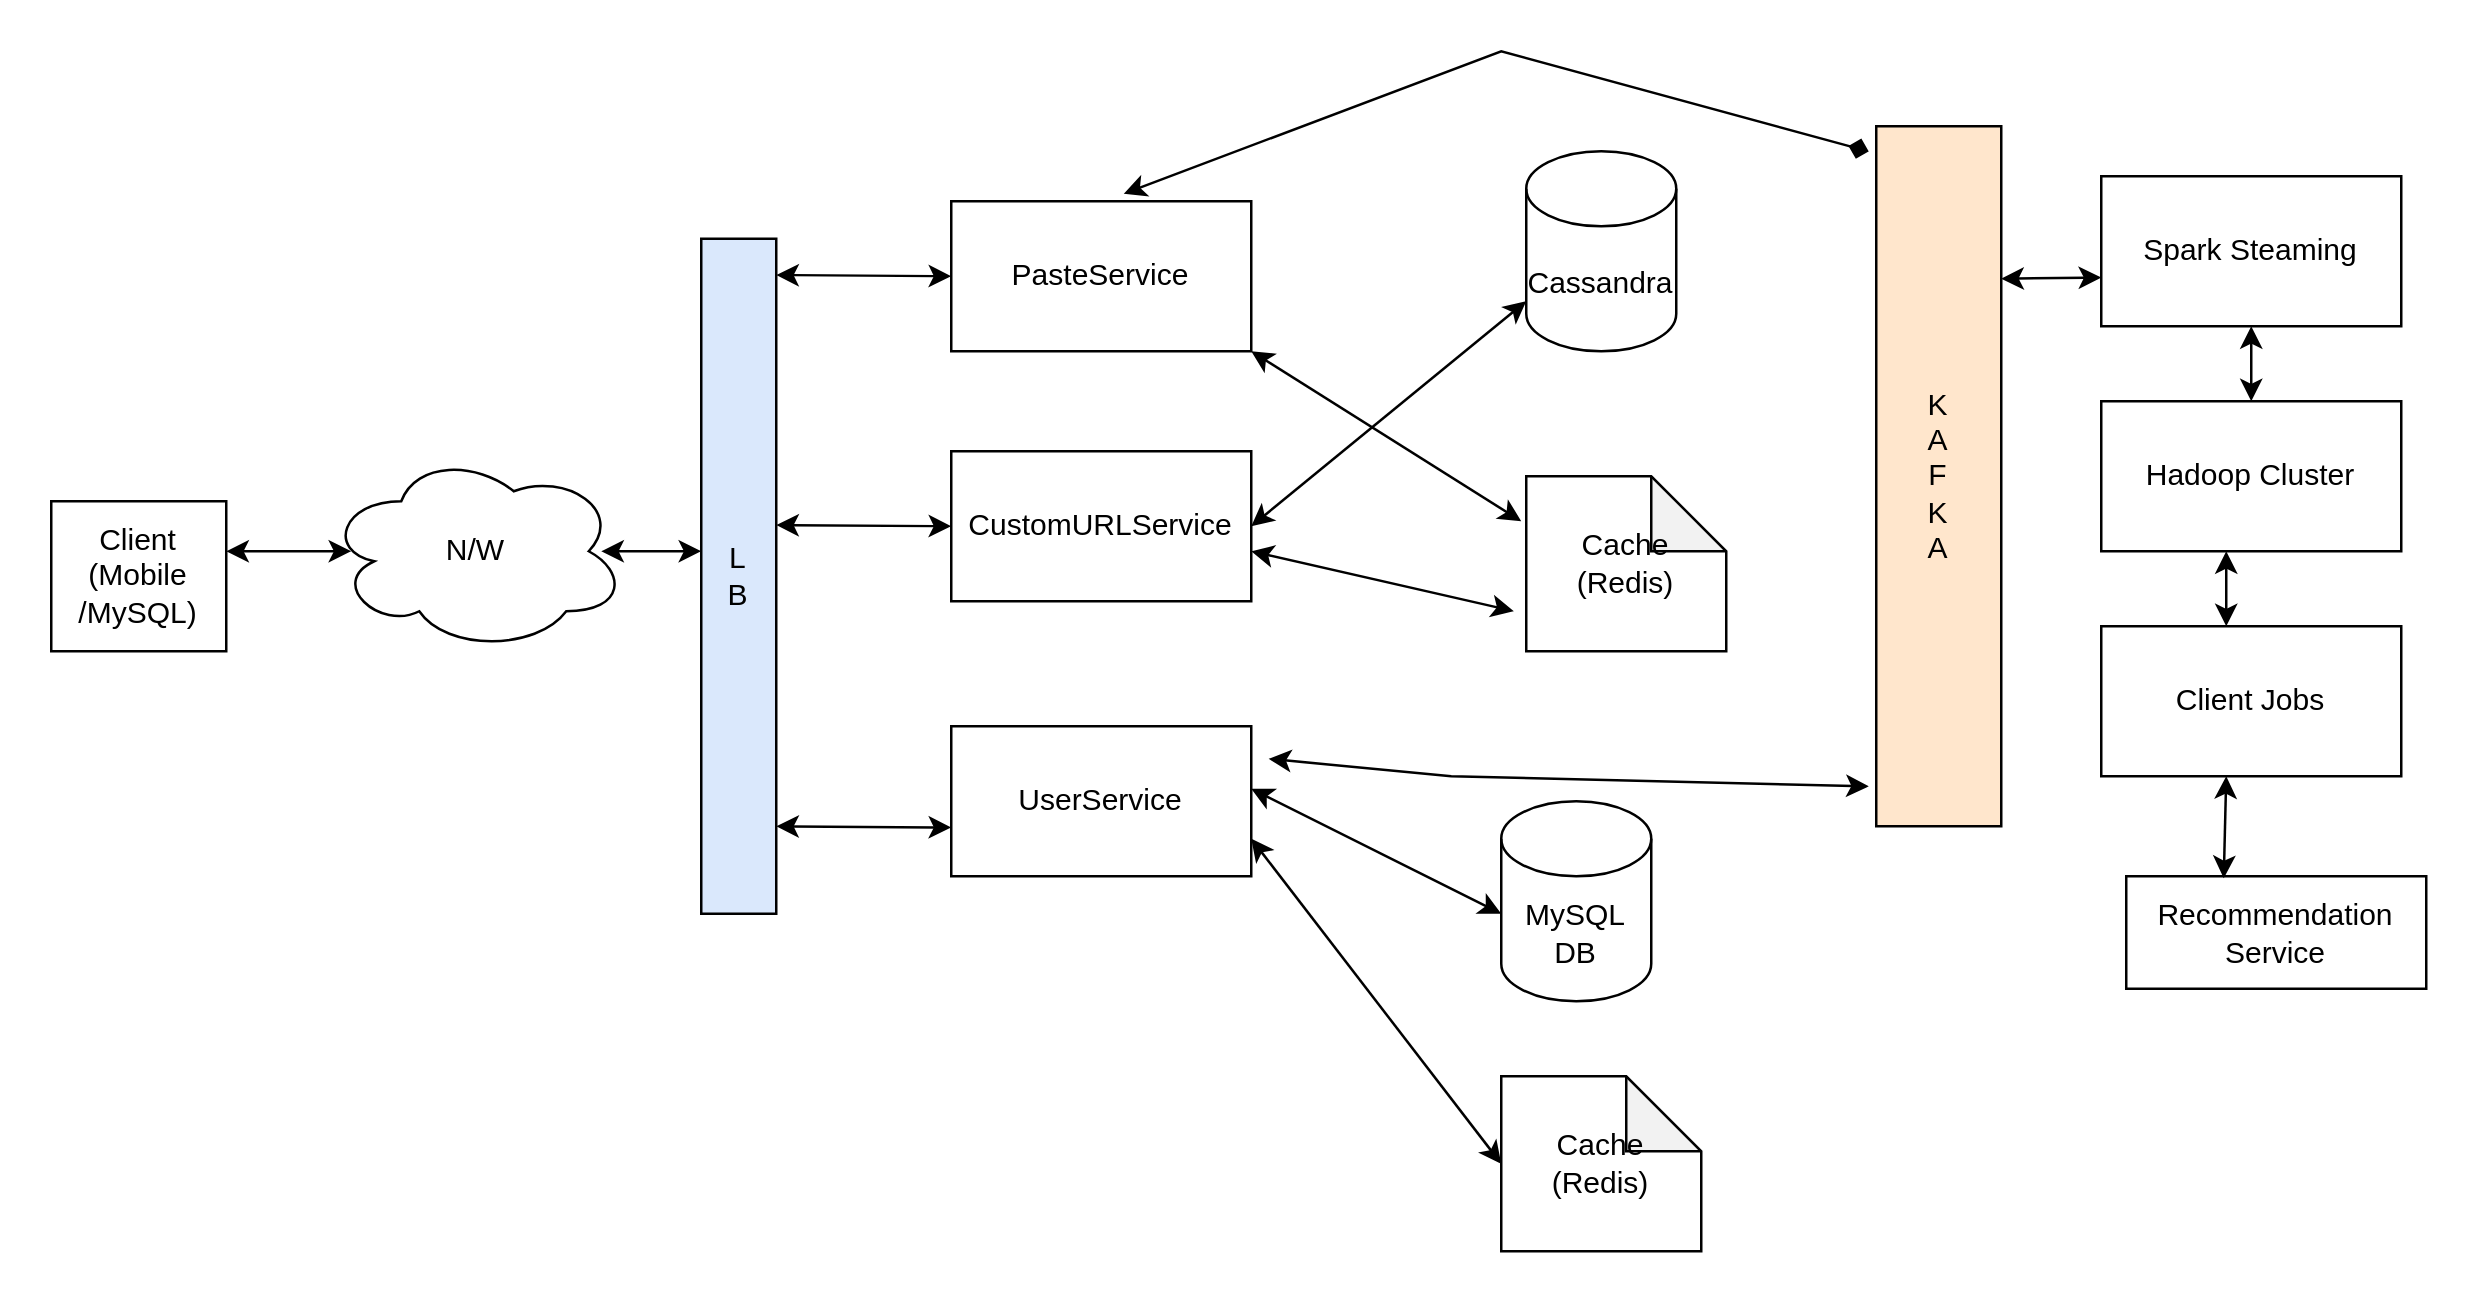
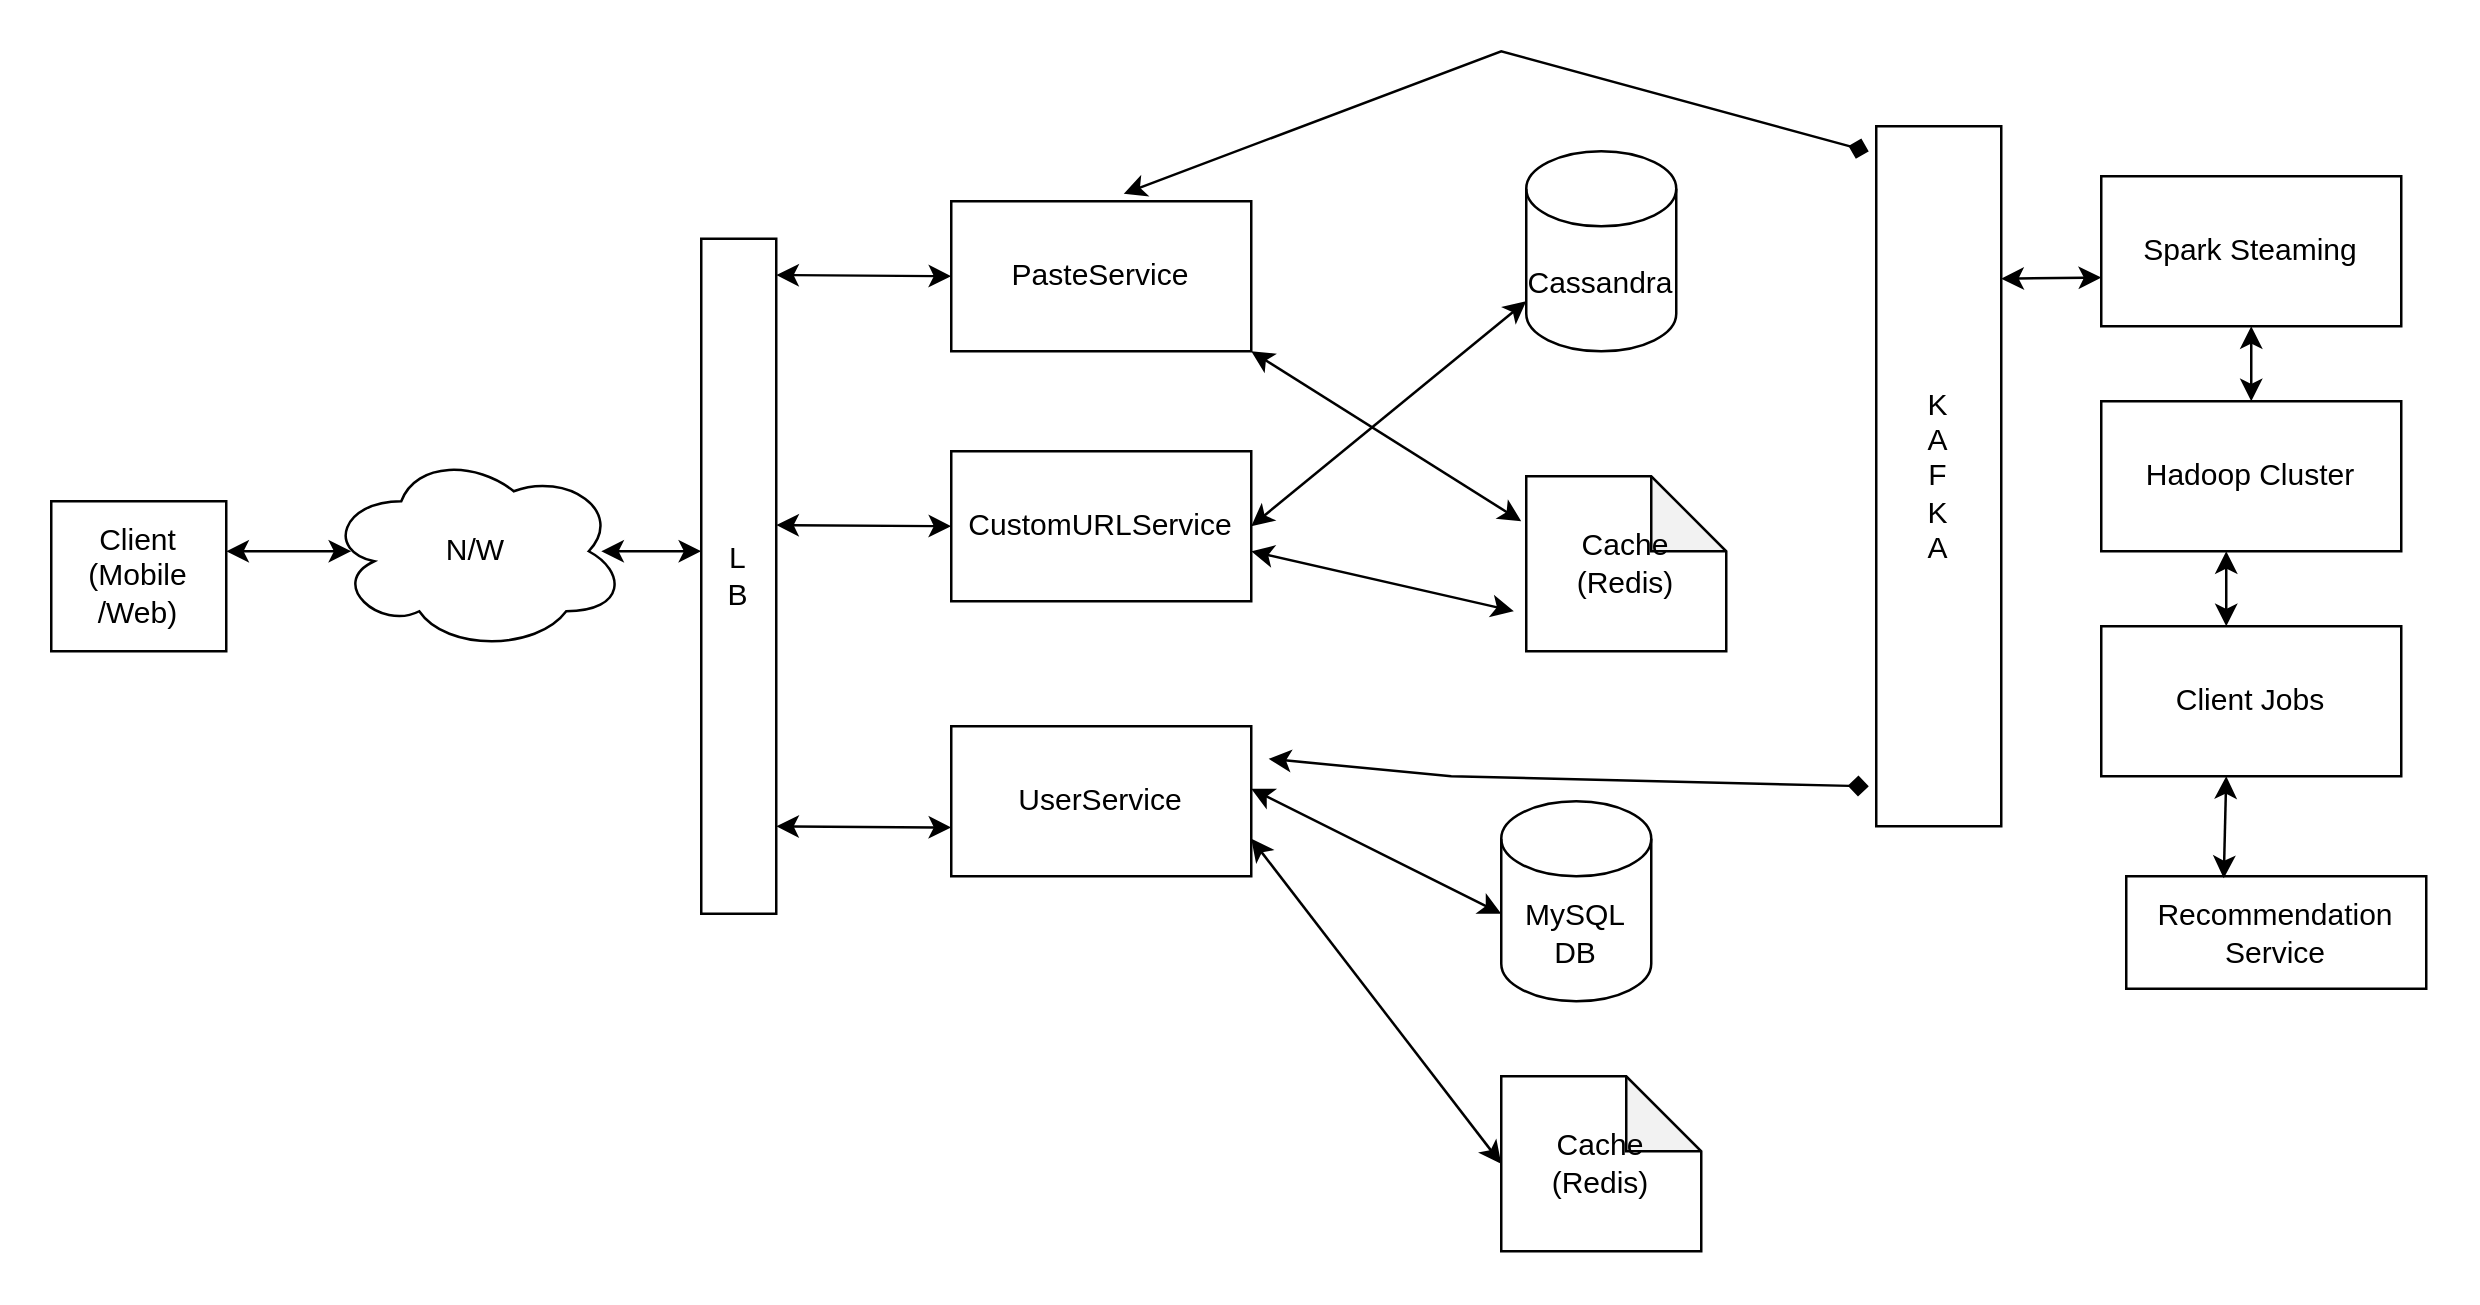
  <mxCell id="0" />
  <mxCell id="1" parent="0" />
- <mxCell id="2" value="Client (Mobile /MySQL)" style="rounded=0;whiteSpace=wrap;html=1;" vertex="1" parent="1"><mxGeometry x="20" y="200" width="70" height="60" as="geometry" /></mxCell>
+ <mxCell id="2" value="Client (Mobile /Web)" style="rounded=0;whiteSpace=wrap;html=1;" vertex="1" parent="1"><mxGeometry x="20" y="200" width="70" height="60" as="geometry" /></mxCell>
  <mxCell id="3" value="N/W" style="ellipse;shape=cloud;whiteSpace=wrap;html=1;" vertex="1" parent="1"><mxGeometry x="130" y="180" width="120" height="80" as="geometry" /></mxCell>
- <mxCell id="4" value="L&lt;br&gt;B" style="rounded=0;whiteSpace=wrap;html=1;fillColor=#dae8fc;" vertex="1" parent="1"><mxGeometry x="280" y="95" width="30" height="270" as="geometry" /></mxCell>
+ <mxCell id="4" value="L&lt;br&gt;B" style="rounded=0;whiteSpace=wrap;html=1;" vertex="1" parent="1"><mxGeometry x="280" y="95" width="30" height="270" as="geometry" /></mxCell>
  <mxCell id="5" value="PasteService" style="rounded=0;whiteSpace=wrap;html=1;" vertex="1" parent="1"><mxGeometry x="380" y="80" width="120" height="60" as="geometry" /></mxCell>
  <mxCell id="6" value="CustomURLService" style="rounded=0;whiteSpace=wrap;html=1;" vertex="1" parent="1"><mxGeometry x="380" y="180" width="120" height="60" as="geometry" /></mxCell>
  <mxCell id="7" value="UserService" style="rounded=0;whiteSpace=wrap;html=1;" vertex="1" parent="1"><mxGeometry x="380" y="290" width="120" height="60" as="geometry" /></mxCell>
  <mxCell id="8" value="Cassandra" style="shape=cylinder3;whiteSpace=wrap;html=1;boundedLbl=1;backgroundOutline=1;size=15;" vertex="1" parent="1"><mxGeometry x="610" y="60" width="60" height="80" as="geometry" /></mxCell>
  <mxCell id="9" value="Cache &lt;br&gt;(Redis)" style="shape=note;whiteSpace=wrap;html=1;backgroundOutline=1;darkOpacity=0.05;" vertex="1" parent="1"><mxGeometry x="610" y="190" width="80" height="70" as="geometry" /></mxCell>
  <mxCell id="10" value="" style="endArrow=classic;startArrow=classic;html=1;rounded=0;" edge="1" parent="1"><mxGeometry width="50" height="50" relative="1" as="geometry"><mxPoint x="90" y="220" as="sourcePoint" /><mxPoint x="140" y="220" as="targetPoint" /></mxGeometry></mxCell>
  <mxCell id="11" value="MySQL DB" style="shape=cylinder3;whiteSpace=wrap;html=1;boundedLbl=1;backgroundOutline=1;size=15;" vertex="1" parent="1"><mxGeometry x="600" y="320" width="60" height="80" as="geometry" /></mxCell>
  <mxCell id="12" value="Cache &lt;br&gt;(Redis)" style="shape=note;whiteSpace=wrap;html=1;backgroundOutline=1;darkOpacity=0.05;" vertex="1" parent="1"><mxGeometry x="600" y="430" width="80" height="70" as="geometry" /></mxCell>
  <mxCell id="13" value="" style="endArrow=classic;startArrow=classic;html=1;rounded=0;" edge="1" parent="1"><mxGeometry width="50" height="50" relative="1" as="geometry"><mxPoint x="240" y="220" as="sourcePoint" /><mxPoint x="280" y="220" as="targetPoint" /><Array as="points" /></mxGeometry></mxCell>
  <mxCell id="14" value="" style="endArrow=classic;startArrow=classic;html=1;rounded=0;entryX=0;entryY=0.5;entryDx=0;entryDy=0;" edge="1" parent="1" target="5"><mxGeometry width="50" height="50" relative="1" as="geometry"><mxPoint x="310" y="109.5" as="sourcePoint" /><mxPoint x="350" y="109.5" as="targetPoint" /><Array as="points" /></mxGeometry></mxCell>
  <mxCell id="15" value="" style="endArrow=classic;startArrow=classic;html=1;rounded=0;entryX=0;entryY=0.5;entryDx=0;entryDy=0;" edge="1" parent="1"><mxGeometry width="50" height="50" relative="1" as="geometry"><mxPoint x="310" y="209.5" as="sourcePoint" /><mxPoint x="380" y="210" as="targetPoint" /><Array as="points" /></mxGeometry></mxCell>
  <mxCell id="16" value="" style="endArrow=classic;startArrow=classic;html=1;rounded=0;entryX=0;entryY=0.5;entryDx=0;entryDy=0;" edge="1" parent="1"><mxGeometry width="50" height="50" relative="1" as="geometry"><mxPoint x="310" y="330" as="sourcePoint" /><mxPoint x="380" y="330.5" as="targetPoint" /><Array as="points" /></mxGeometry></mxCell>
  <mxCell id="17" value="" style="endArrow=classic;startArrow=classic;html=1;rounded=0;entryX=-0.025;entryY=0.257;entryDx=0;entryDy=0;entryPerimeter=0;" edge="1" parent="1" target="9"><mxGeometry width="50" height="50" relative="1" as="geometry"><mxPoint x="500" y="140" as="sourcePoint" /><mxPoint x="570" y="140.5" as="targetPoint" /><Array as="points" /></mxGeometry></mxCell>
  <mxCell id="18" value="" style="endArrow=classic;startArrow=classic;html=1;rounded=0;exitX=1;exitY=0.5;exitDx=0;exitDy=0;entryX=-0.062;entryY=0.771;entryDx=0;entryDy=0;entryPerimeter=0;" edge="1" parent="1" target="9"><mxGeometry width="50" height="50" relative="1" as="geometry"><mxPoint x="500" y="220" as="sourcePoint" /><mxPoint x="590" y="270" as="targetPoint" /><Array as="points" /></mxGeometry></mxCell>
  <mxCell id="19" value="" style="endArrow=classic;startArrow=classic;html=1;rounded=0;exitX=1;exitY=0.5;exitDx=0;exitDy=0;" edge="1" parent="1" source="6"><mxGeometry width="50" height="50" relative="1" as="geometry"><mxPoint x="520" y="130" as="sourcePoint" /><mxPoint x="610" y="120" as="targetPoint" /><Array as="points" /></mxGeometry></mxCell>
  <mxCell id="20" value="" style="endArrow=classic;startArrow=classic;html=1;rounded=0;entryX=0;entryY=0.5;entryDx=0;entryDy=0;exitX=1;exitY=0.5;exitDx=0;exitDy=0;" edge="1" parent="1"><mxGeometry width="50" height="50" relative="1" as="geometry"><mxPoint x="500" y="315" as="sourcePoint" /><mxPoint x="600" y="365" as="targetPoint" /><Array as="points" /></mxGeometry></mxCell>
  <mxCell id="21" value="" style="endArrow=classic;startArrow=classic;html=1;rounded=0;entryX=0;entryY=0.5;entryDx=0;entryDy=0;exitX=1;exitY=0.5;exitDx=0;exitDy=0;entryPerimeter=0;" edge="1" parent="1" target="12"><mxGeometry width="50" height="50" relative="1" as="geometry"><mxPoint x="500" y="335" as="sourcePoint" /><mxPoint x="600" y="385" as="targetPoint" /><Array as="points" /></mxGeometry></mxCell>
- <mxCell id="22" value="K&lt;br&gt;A&lt;br&gt;F&lt;br&gt;K&lt;br&gt;A" style="rounded=0;whiteSpace=wrap;html=1;fillColor=#ffe6cc;" vertex="1" parent="1"><mxGeometry x="750" y="50" width="50" height="280" as="geometry" /></mxCell>
+ <mxCell id="22" value="K&lt;br&gt;A&lt;br&gt;F&lt;br&gt;K&lt;br&gt;A" style="rounded=0;whiteSpace=wrap;html=1;" vertex="1" parent="1"><mxGeometry x="750" y="50" width="50" height="280" as="geometry" /></mxCell>
  <mxCell id="23" value="" style="endArrow=diamond;startArrow=classic;html=1;rounded=0;exitX=0.575;exitY=-0.05;exitDx=0;exitDy=0;exitPerimeter=0;entryX=-0.06;entryY=0.036;entryDx=0;entryDy=0;entryPerimeter=0;" edge="1" parent="1" source="5" target="22"><mxGeometry width="50" height="50" relative="1" as="geometry"><mxPoint x="470" y="30" as="sourcePoint" /><mxPoint x="770" y="30" as="targetPoint" /><Array as="points"><mxPoint x="600" y="20" /></Array></mxGeometry></mxCell>
- <mxCell id="24" value="" style="endArrow=classic;startArrow=classic;html=1;rounded=0;exitX=1.058;exitY=0.217;exitDx=0;exitDy=0;entryX=-0.06;entryY=0.943;entryDx=0;entryDy=0;entryPerimeter=0;exitPerimeter=0;" edge="1" parent="1" source="7" target="22"><mxGeometry width="50" height="50" relative="1" as="geometry"><mxPoint x="510" y="250" as="sourcePoint" /><mxPoint x="758" y="285.96" as="targetPoint" /><Array as="points"><mxPoint x="580" y="310" /></Array></mxGeometry></mxCell>
+ <mxCell id="24" value="" style="endArrow=diamond;startArrow=classic;html=1;rounded=0;exitX=1.058;exitY=0.217;exitDx=0;exitDy=0;entryX=-0.06;entryY=0.943;entryDx=0;entryDy=0;entryPerimeter=0;exitPerimeter=0;" edge="1" parent="1" source="7" target="22"><mxGeometry width="50" height="50" relative="1" as="geometry"><mxPoint x="510" y="250" as="sourcePoint" /><mxPoint x="758" y="285.96" as="targetPoint" /><Array as="points"><mxPoint x="580" y="310" /></Array></mxGeometry></mxCell>
  <mxCell id="25" value="Spark Steaming" style="rounded=0;whiteSpace=wrap;html=1;" vertex="1" parent="1"><mxGeometry x="840" y="70" width="120" height="60" as="geometry" /></mxCell>
  <mxCell id="26" value="Hadoop Cluster" style="rounded=0;whiteSpace=wrap;html=1;" vertex="1" parent="1"><mxGeometry x="840" y="160" width="120" height="60" as="geometry" /></mxCell>
  <mxCell id="27" value="Client Jobs" style="rounded=0;whiteSpace=wrap;html=1;" vertex="1" parent="1"><mxGeometry x="840" y="250" width="120" height="60" as="geometry" /></mxCell>
  <mxCell id="28" value="Recommendation&lt;br&gt;Service" style="rounded=0;whiteSpace=wrap;html=1;" vertex="1" parent="1"><mxGeometry x="850" y="350" width="120" height="45" as="geometry" /></mxCell>
  <mxCell id="29" value="" style="endArrow=classic;startArrow=classic;html=1;rounded=0;entryX=0;entryY=0.5;entryDx=0;entryDy=0;" edge="1" parent="1"><mxGeometry width="50" height="50" relative="1" as="geometry"><mxPoint x="800" y="111" as="sourcePoint" /><mxPoint x="840" y="110.5" as="targetPoint" /><Array as="points" /></mxGeometry></mxCell>
  <mxCell id="30" value="" style="endArrow=classic;startArrow=classic;html=1;rounded=0;" edge="1" parent="1" source="26"><mxGeometry width="50" height="50" relative="1" as="geometry"><mxPoint x="850" y="180" as="sourcePoint" /><mxPoint x="900" y="130" as="targetPoint" /></mxGeometry></mxCell>
  <mxCell id="31" value="" style="endArrow=classic;startArrow=classic;html=1;rounded=0;" edge="1" parent="1"><mxGeometry width="50" height="50" relative="1" as="geometry"><mxPoint x="890" y="250" as="sourcePoint" /><mxPoint x="890" y="220" as="targetPoint" /></mxGeometry></mxCell>
  <mxCell id="32" value="" style="endArrow=classic;startArrow=classic;html=1;rounded=0;exitX=0.325;exitY=0.017;exitDx=0;exitDy=0;exitPerimeter=0;" edge="1" parent="1" source="28"><mxGeometry width="50" height="50" relative="1" as="geometry"><mxPoint x="890" y="340" as="sourcePoint" /><mxPoint x="890" y="310" as="targetPoint" /></mxGeometry></mxCell>
